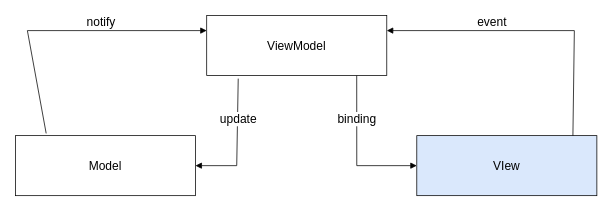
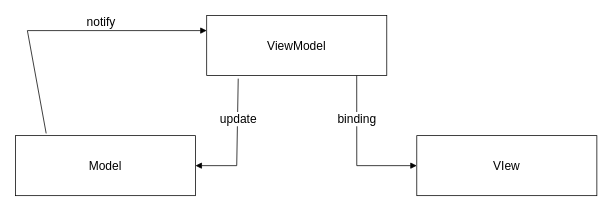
  <mxCell id="0" />
  <mxCell id="1" parent="0" />
  <mxCell id="2" value="&lt;font style=&quot;font-size: 16px;&quot;&gt;ViewModel&lt;/font&gt;" style="rounded=0;whiteSpace=wrap;html=1;" vertex="1" parent="1"><mxGeometry x="275" y="20" width="240" height="80" as="geometry" /></mxCell>
  <mxCell id="3" value="&lt;font style=&quot;font-size: 16px;&quot;&gt;Model&lt;br&gt;&lt;/font&gt;" style="rounded=0;whiteSpace=wrap;html=1;" vertex="1" parent="1"><mxGeometry x="20" y="180" width="240" height="80" as="geometry" /></mxCell>
- <mxCell id="4" value="&lt;font style=&quot;font-size: 16px;&quot;&gt;VIew&lt;br&gt;&lt;/font&gt;" style="rounded=0;whiteSpace=wrap;html=1;fillColor=#dae8fc;" vertex="1" parent="1"><mxGeometry x="555" y="180" width="240" height="80" as="geometry" /></mxCell>
+ <mxCell id="4" value="&lt;font style=&quot;font-size: 16px;&quot;&gt;VIew&lt;br&gt;&lt;/font&gt;" style="rounded=0;whiteSpace=wrap;html=1;" vertex="1" parent="1"><mxGeometry x="555" y="180" width="240" height="80" as="geometry" /></mxCell>
  <mxCell id="5" value="notify" style="html=1;verticalAlign=bottom;endArrow=block;rounded=0;fontSize=16;exitX=0.171;exitY=-0.037;exitDx=0;exitDy=0;exitPerimeter=0;entryX=0;entryY=0.25;entryDx=0;entryDy=0;" edge="1" parent="1" source="3" target="2"><mxGeometry x="0.255" width="80" relative="1" as="geometry"><mxPoint x="135" y="130" as="sourcePoint" /><mxPoint x="215" y="130" as="targetPoint" /><Array as="points"><mxPoint x="36" y="40" /></Array><mxPoint as="offset" /></mxGeometry></mxCell>
  <mxCell id="6" value="update" style="html=1;verticalAlign=bottom;endArrow=block;rounded=0;fontSize=16;exitX=0.175;exitY=1.05;exitDx=0;exitDy=0;exitPerimeter=0;entryX=1;entryY=0.5;entryDx=0;entryDy=0;" edge="1" parent="1" source="2" target="3"><mxGeometry x="-0.225" y="1" width="80" relative="1" as="geometry"><mxPoint x="315" y="200" as="sourcePoint" /><mxPoint x="395" y="200" as="targetPoint" /><Array as="points"><mxPoint x="315" y="220" /></Array><mxPoint as="offset" /></mxGeometry></mxCell>
  <mxCell id="7" value="binding" style="html=1;verticalAlign=bottom;endArrow=block;rounded=0;fontSize=16;exitX=0.833;exitY=1;exitDx=0;exitDy=0;exitPerimeter=0;" edge="1" parent="1" source="2"><mxGeometry x="-0.3" width="80" relative="1" as="geometry"><mxPoint x="475" y="220" as="sourcePoint" /><mxPoint x="555" y="220" as="targetPoint" /><Array as="points"><mxPoint x="475" y="220" /></Array><mxPoint as="offset" /></mxGeometry></mxCell>
- <mxCell id="8" value="event" style="html=1;verticalAlign=bottom;endArrow=block;rounded=0;fontSize=16;entryX=1;entryY=0.25;entryDx=0;entryDy=0;exitX=0.867;exitY=0;exitDx=0;exitDy=0;exitPerimeter=0;" edge="1" parent="1" source="4" target="2"><mxGeometry x="0.282" width="80" relative="1" as="geometry"><mxPoint x="615" y="90" as="sourcePoint" /><mxPoint x="695" y="90" as="targetPoint" /><Array as="points"><mxPoint x="765" y="40" /></Array><mxPoint as="offset" /></mxGeometry></mxCell>
